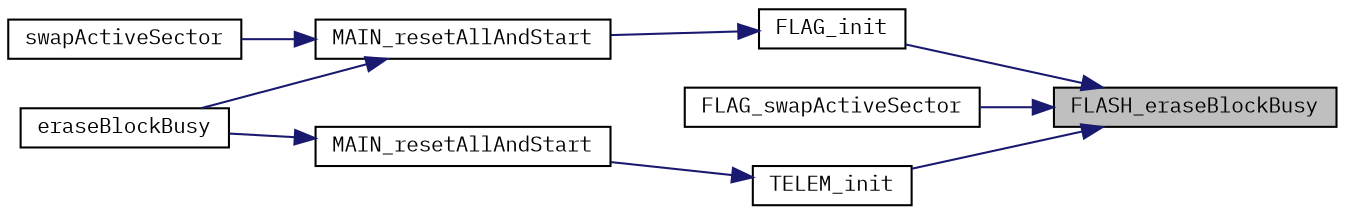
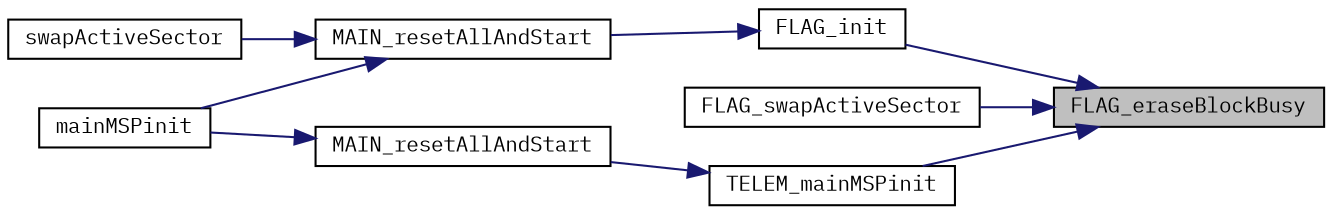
  digraph {
    fontname="IBM Plex Mono"
    rankdir=RL
    node [color=black fillcolor=white fontname="IBM Plex Mono" fontsize=10 shape=record style=filled]
    edge [color=midnightblue dir=back fontname="IBM Plex Mono" fontsize=10 labelfontname=Helvetica labelfontsize=10 style=solid]
-   n1 [fillcolor=grey75 fontcolor=black height=0.2 label=FLASH_eraseBlockBusy width=0.4]
+   n1 [fillcolor=grey75 fontcolor=black height=0.2 label=FLAG_eraseBlockBusy width=0.4]
    n2 [height=0.2 label=FLAG_init width=0.4]
    n3 [height=0.2 label=FLAG_swapActiveSector width=0.4]
-   n4 [height=0.2 label=TELEM_init width=0.4]
+   n4 [height=0.2 label=TELEM_mainMSPinit width=0.4]
    n5 [height=0.2 label=MAIN_resetAllAndStart width=0.4]
    n6 [height=0.2 label=MAIN_resetAllAndStart width=0.4]
    n7 [height=0.2 label=swapActiveSector width=0.4]
-   n8 [height=0.2 label=eraseBlockBusy width=0.4]
+   n8 [height=0.2 label=mainMSPinit width=0.4]
    n1 -> n2
    n1 -> n3
    n1 -> n4
    n2 -> n5
    n4 -> n6
    n5 -> n7
    n5 -> n8
    n6 -> n8
  }
